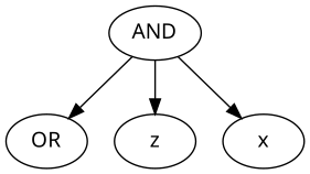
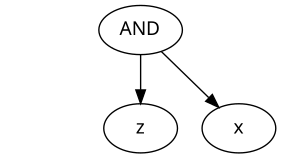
  digraph {
    fontname=Times
    node [fontname="Gill Sans"]
    edge [fontname="Gill Sans"]
    AND
-   OR
    z
    x
-   AND -> OR
    AND -> z
    AND -> x
  }
